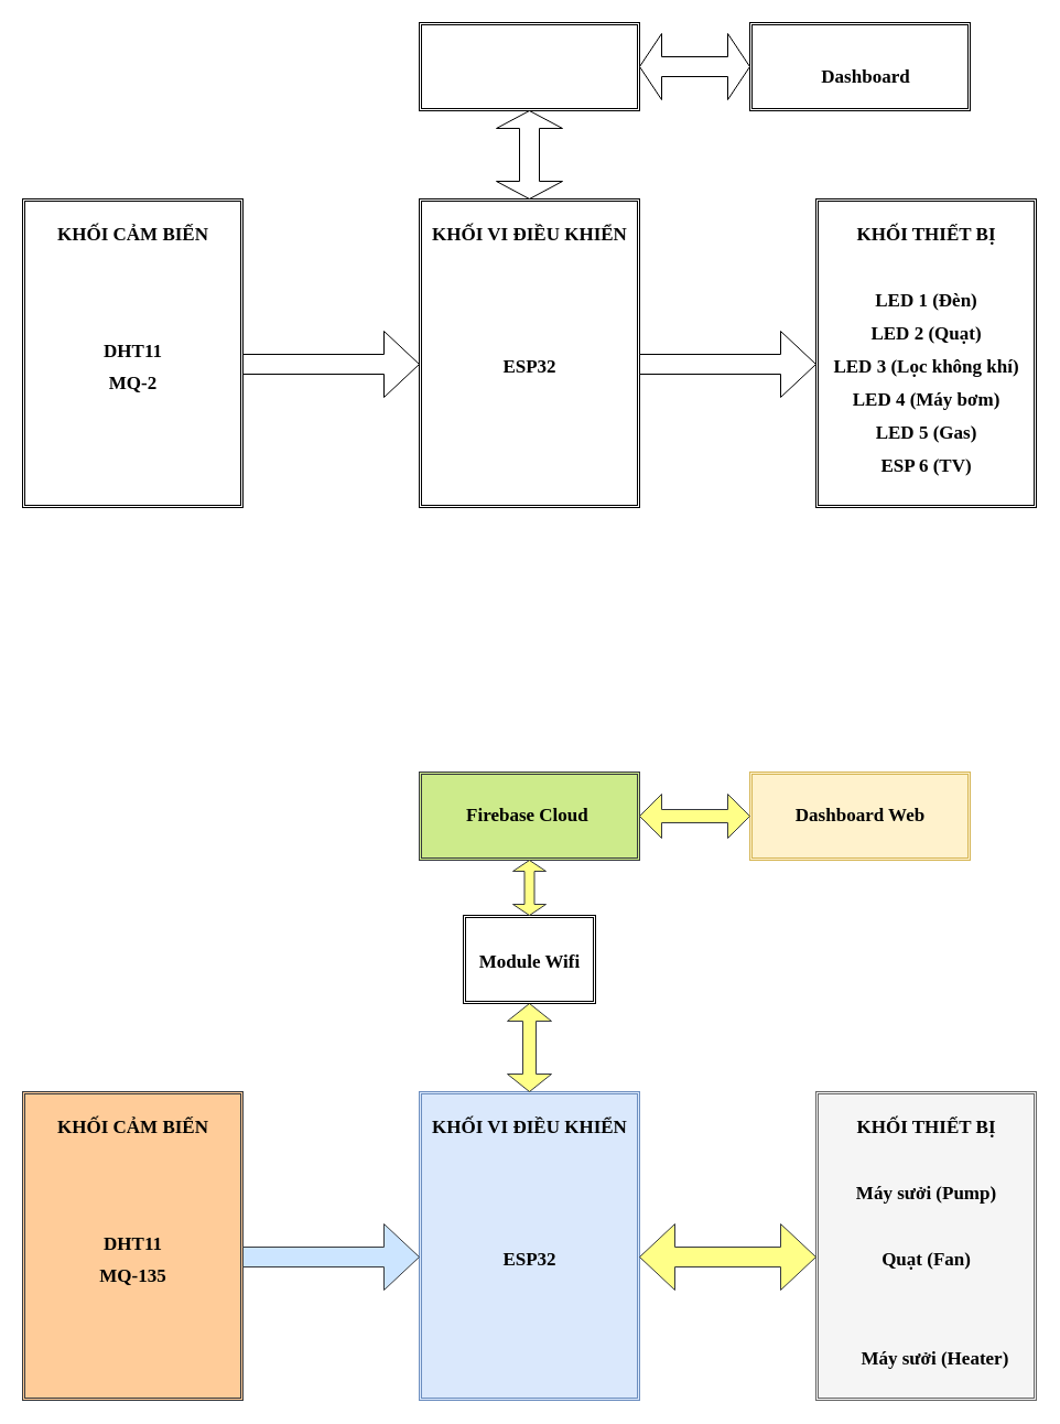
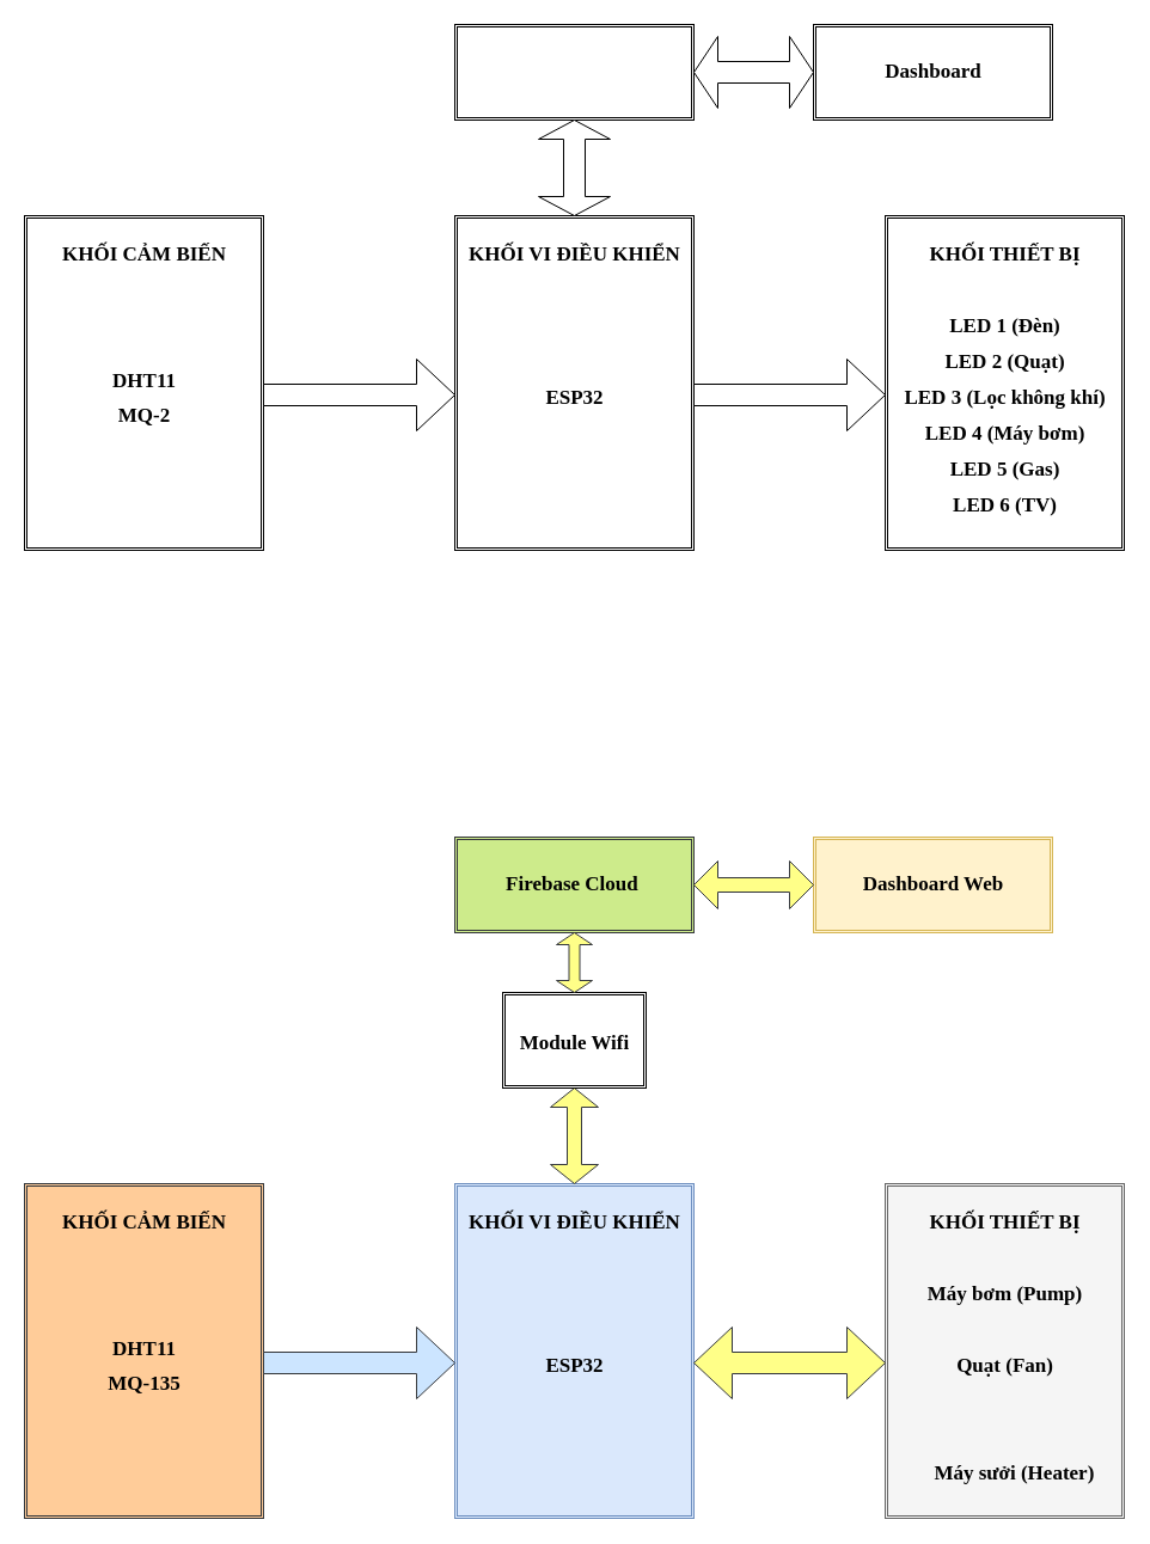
  <mxCell id="0" />
  <mxCell id="1" parent="0" />
  <mxCell id="2" value="&lt;div style=&quot;font-size: 16px;&quot;&gt;&lt;br&gt;&lt;/div&gt;" style="shape=ext;double=1;rounded=0;whiteSpace=wrap;html=1;" parent="1" vertex="1"><mxGeometry x="380" y="180" width="200" height="280" as="geometry" /></mxCell>
  <mxCell id="3" value="" style="shape=ext;double=1;rounded=0;whiteSpace=wrap;html=1;" parent="1" vertex="1"><mxGeometry x="20" y="180" width="200" height="280" as="geometry" /></mxCell>
  <mxCell id="4" value="&lt;font style=&quot;font-size: 17px;&quot; face=&quot;Times New Roman&quot;&gt;KHỐI CẢM BIẾN&lt;/font&gt;" style="text;strokeColor=none;fillColor=none;html=1;fontSize=24;fontStyle=1;verticalAlign=middle;align=center;" parent="1" vertex="1"><mxGeometry x="45" y="190" width="150" height="40" as="geometry" /></mxCell>
  <mxCell id="5" value="&lt;font style=&quot;font-size: 17px;&quot; face=&quot;Times New Roman&quot;&gt;KHỐI VI ĐIỀU KHIỂN&lt;/font&gt;" style="text;strokeColor=none;fillColor=none;html=1;fontSize=24;fontStyle=1;verticalAlign=middle;align=center;" parent="1" vertex="1"><mxGeometry x="392.5" y="190" width="175" height="40" as="geometry" /></mxCell>
  <mxCell id="6" value="&lt;font style=&quot;font-size: 17px;&quot; face=&quot;Times New Roman&quot;&gt;DHT11&lt;/font&gt;&lt;div&gt;&lt;font style=&quot;font-size: 17px;&quot; face=&quot;Times New Roman&quot;&gt;MQ-2&lt;/font&gt;&lt;/div&gt;" style="text;strokeColor=none;fillColor=none;html=1;fontSize=24;fontStyle=1;verticalAlign=middle;align=center;" parent="1" vertex="1"><mxGeometry x="45" y="300" width="150" height="60" as="geometry" /></mxCell>
  <mxCell id="7" value="&lt;font face=&quot;Times New Roman&quot;&gt;&lt;span style=&quot;font-size: 17px;&quot;&gt;ESP32&lt;/span&gt;&lt;/font&gt;" style="text;strokeColor=none;fillColor=none;html=1;fontSize=24;fontStyle=1;verticalAlign=middle;align=center;" parent="1" vertex="1"><mxGeometry x="405" y="300" width="150" height="60" as="geometry" /></mxCell>
  <mxCell id="8" value="" style="shape=singleArrow;whiteSpace=wrap;html=1;" parent="1" vertex="1"><mxGeometry x="220" y="300" width="160" height="60" as="geometry" /></mxCell>
  <mxCell id="9" value="" style="shape=ext;double=1;rounded=0;whiteSpace=wrap;html=1;" parent="1" vertex="1"><mxGeometry x="380" y="20" width="200" height="80" as="geometry" /></mxCell>
  <mxCell id="10" value="" style="shape=doubleArrow;whiteSpace=wrap;html=1;direction=south;" parent="1" vertex="1"><mxGeometry x="450" y="100" width="60" height="80" as="geometry" /></mxCell>
  <mxCell id="11" value="" style="shape=ext;double=1;rounded=0;whiteSpace=wrap;html=1;" parent="1" vertex="1"><mxGeometry x="680" y="20" width="200" height="80" as="geometry" /></mxCell>
- <mxCell id="12" value="&lt;div style=&quot;font-size: 17px;&quot;&gt;&lt;font face=&quot;Times New Roman&quot;&gt;Dashboard&lt;/font&gt;&lt;/div&gt;" style="text;strokeColor=none;fillColor=none;html=1;fontSize=24;fontStyle=1;verticalAlign=middle;align=center;" parent="1" vertex="1"><mxGeometry x="715" y="50" width="140" height="40" as="geometry" /></mxCell>
+ <mxCell id="12" value="&lt;div style=&quot;font-size: 17px;&quot;&gt;&lt;font face=&quot;Times New Roman&quot;&gt;Dashboard&lt;/font&gt;&lt;/div&gt;" style="text;strokeColor=none;fillColor=none;html=1;fontSize=24;fontStyle=1;verticalAlign=middle;align=center;" parent="1" vertex="1"><mxGeometry x="710" y="40" width="140" height="40" as="geometry" /></mxCell>
  <mxCell id="13" value="&lt;div style=&quot;font-size: 16px;&quot;&gt;&lt;br&gt;&lt;/div&gt;" style="shape=ext;double=1;rounded=0;whiteSpace=wrap;html=1;" parent="1" vertex="1"><mxGeometry x="740" y="180" width="200" height="280" as="geometry" /></mxCell>
  <mxCell id="14" value="&lt;font style=&quot;font-size: 17px;&quot; face=&quot;Times New Roman&quot;&gt;KHỐI THIẾT BỊ&lt;/font&gt;" style="text;strokeColor=none;fillColor=none;html=1;fontSize=24;fontStyle=1;verticalAlign=middle;align=center;" parent="1" vertex="1"><mxGeometry x="752.5" y="190" width="175" height="40" as="geometry" /></mxCell>
  <mxCell id="15" value="&lt;div&gt;&lt;font style=&quot;font-size: 17px;&quot; face=&quot;Times New Roman&quot;&gt;LED 1 (Đèn)&lt;/font&gt;&lt;/div&gt;" style="text;strokeColor=none;fillColor=none;html=1;fontSize=24;fontStyle=1;verticalAlign=middle;align=center;" parent="1" vertex="1"><mxGeometry x="765" y="240" width="150" height="60" as="geometry" /></mxCell>
  <mxCell id="16" value="" style="shape=singleArrow;whiteSpace=wrap;html=1;" parent="1" vertex="1"><mxGeometry x="580" y="300" width="160" height="60" as="geometry" /></mxCell>
  <mxCell id="17" value="" style="shape=doubleArrow;whiteSpace=wrap;html=1;" parent="1" vertex="1"><mxGeometry x="580" y="30" width="100" height="60" as="geometry" /></mxCell>
  <mxCell id="18" value="&lt;div&gt;&lt;font style=&quot;font-size: 17px;&quot; face=&quot;Times New Roman&quot;&gt;LED 2 (Quạt)&lt;/font&gt;&lt;/div&gt;" style="text;strokeColor=none;fillColor=none;html=1;fontSize=24;fontStyle=1;verticalAlign=middle;align=center;" parent="1" vertex="1"><mxGeometry x="765" y="270" width="150" height="60" as="geometry" /></mxCell>
  <mxCell id="19" value="&lt;div&gt;&lt;font style=&quot;font-size: 17px;&quot; face=&quot;Times New Roman&quot;&gt;LED 3 (Lọc không khí)&lt;/font&gt;&lt;/div&gt;" style="text;strokeColor=none;fillColor=none;html=1;fontSize=24;fontStyle=1;verticalAlign=middle;align=center;" parent="1" vertex="1"><mxGeometry x="765" y="300" width="150" height="60" as="geometry" /></mxCell>
  <mxCell id="20" value="&lt;div&gt;&lt;font style=&quot;font-size: 17px;&quot; face=&quot;Times New Roman&quot;&gt;LED 5 (Gas)&lt;/font&gt;&lt;/div&gt;" style="text;strokeColor=none;fillColor=none;html=1;fontSize=24;fontStyle=1;verticalAlign=middle;align=center;" parent="1" vertex="1"><mxGeometry x="765" y="360" width="150" height="60" as="geometry" /></mxCell>
  <mxCell id="21" value="&lt;div&gt;&lt;font style=&quot;font-size: 17px;&quot; face=&quot;Times New Roman&quot;&gt;LED 4 (Máy bơm)&lt;/font&gt;&lt;/div&gt;" style="text;strokeColor=none;fillColor=none;html=1;fontSize=24;fontStyle=1;verticalAlign=middle;align=center;" parent="1" vertex="1"><mxGeometry x="765" y="330" width="150" height="60" as="geometry" /></mxCell>
- <mxCell id="22" value="&lt;div&gt;&lt;font style=&quot;font-size: 17px;&quot; face=&quot;Times New Roman&quot;&gt;ESP 6 (TV)&lt;/font&gt;&lt;/div&gt;" style="text;strokeColor=none;fillColor=none;html=1;fontSize=24;fontStyle=1;verticalAlign=middle;align=center;" parent="1" vertex="1"><mxGeometry x="765" y="390" width="150" height="60" as="geometry" /></mxCell>
+ <mxCell id="22" value="&lt;div&gt;&lt;font style=&quot;font-size: 17px;&quot; face=&quot;Times New Roman&quot;&gt;LED 6 (TV)&lt;/font&gt;&lt;/div&gt;" style="text;strokeColor=none;fillColor=none;html=1;fontSize=24;fontStyle=1;verticalAlign=middle;align=center;" parent="1" vertex="1"><mxGeometry x="765" y="390" width="150" height="60" as="geometry" /></mxCell>
  <mxCell id="23" value="&lt;div style=&quot;font-size: 16px;&quot;&gt;&lt;br&gt;&lt;/div&gt;" style="shape=ext;double=1;rounded=0;whiteSpace=wrap;html=1;fillColor=#dae8fc;strokeColor=#6c8ebf;" parent="1" vertex="1"><mxGeometry x="380" y="990" width="200" height="280" as="geometry" /></mxCell>
  <mxCell id="24" value="" style="shape=ext;double=1;rounded=0;whiteSpace=wrap;html=1;fillColor=#ffcc99;strokeColor=#36393d;" parent="1" vertex="1"><mxGeometry x="20" y="990" width="200" height="280" as="geometry" /></mxCell>
  <mxCell id="25" value="&lt;font style=&quot;font-size: 17px;&quot; face=&quot;Times New Roman&quot;&gt;KHỐI CẢM BIẾN&lt;/font&gt;" style="text;strokeColor=none;fillColor=none;html=1;fontSize=24;fontStyle=1;verticalAlign=middle;align=center;" parent="1" vertex="1"><mxGeometry x="45" y="1000" width="150" height="40" as="geometry" /></mxCell>
  <mxCell id="26" value="&lt;font style=&quot;font-size: 17px;&quot; face=&quot;Times New Roman&quot;&gt;KHỐI VI ĐIỀU KHIỂN&lt;/font&gt;" style="text;strokeColor=none;fillColor=none;html=1;fontSize=24;fontStyle=1;verticalAlign=middle;align=center;" parent="1" vertex="1"><mxGeometry x="392.5" y="1000" width="175" height="40" as="geometry" /></mxCell>
  <mxCell id="27" value="&lt;font style=&quot;font-size: 17px;&quot; face=&quot;Times New Roman&quot;&gt;DHT11&lt;/font&gt;&lt;div&gt;&lt;font style=&quot;font-size: 17px;&quot; face=&quot;Times New Roman&quot;&gt;MQ-135&lt;/font&gt;&lt;/div&gt;" style="text;strokeColor=none;fillColor=none;html=1;fontSize=24;fontStyle=1;verticalAlign=middle;align=center;" parent="1" vertex="1"><mxGeometry x="45" y="1110" width="150" height="60" as="geometry" /></mxCell>
  <mxCell id="28" value="&lt;font face=&quot;Times New Roman&quot;&gt;&lt;span style=&quot;font-size: 17px;&quot;&gt;ESP32&lt;/span&gt;&lt;/font&gt;" style="text;strokeColor=none;fillColor=none;html=1;fontSize=24;fontStyle=1;verticalAlign=middle;align=center;" parent="1" vertex="1"><mxGeometry x="405" y="1110" width="150" height="60" as="geometry" /></mxCell>
  <mxCell id="29" value="" style="shape=singleArrow;whiteSpace=wrap;html=1;fillColor=#cce5ff;strokeColor=#36393d;" parent="1" vertex="1"><mxGeometry x="220" y="1110" width="160" height="60" as="geometry" /></mxCell>
  <mxCell id="30" value="" style="shape=ext;double=1;rounded=0;whiteSpace=wrap;html=1;fillColor=#cdeb8b;strokeColor=#36393d;" parent="1" vertex="1"><mxGeometry x="380" y="700" width="200" height="80" as="geometry" /></mxCell>
  <mxCell id="31" value="&lt;div style=&quot;font-size: 17px;&quot;&gt;&lt;font face=&quot;Times New Roman&quot;&gt;Firebase Cloud&amp;nbsp;&lt;/font&gt;&lt;/div&gt;" style="text;strokeColor=none;fillColor=none;html=1;fontSize=24;fontStyle=1;verticalAlign=middle;align=center;" parent="1" vertex="1"><mxGeometry x="410" y="720" width="140" height="40" as="geometry" /></mxCell>
  <mxCell id="32" value="" style="shape=doubleArrow;whiteSpace=wrap;html=1;direction=south;fillColor=#ffff88;strokeColor=#36393d;" parent="1" vertex="1"><mxGeometry x="460" y="910" width="40" height="80" as="geometry" /></mxCell>
  <mxCell id="33" value="" style="shape=ext;double=1;rounded=0;whiteSpace=wrap;html=1;fillColor=#fff2cc;strokeColor=#d6b656;" parent="1" vertex="1"><mxGeometry x="680" y="700" width="200" height="80" as="geometry" /></mxCell>
  <mxCell id="34" value="&lt;div style=&quot;font-size: 17px;&quot;&gt;&lt;font face=&quot;Times New Roman&quot;&gt;Dashboard Web&lt;/font&gt;&lt;/div&gt;" style="text;strokeColor=none;fillColor=none;html=1;fontSize=24;fontStyle=1;verticalAlign=middle;align=center;" parent="1" vertex="1"><mxGeometry x="710" y="720" width="140" height="40" as="geometry" /></mxCell>
  <mxCell id="35" value="&lt;div style=&quot;font-size: 16px;&quot;&gt;&lt;br&gt;&lt;/div&gt;" style="shape=ext;double=1;rounded=0;whiteSpace=wrap;html=1;fillColor=#f5f5f5;fontColor=#333333;strokeColor=#666666;" parent="1" vertex="1"><mxGeometry x="740" y="990" width="200" height="280" as="geometry" /></mxCell>
  <mxCell id="36" value="&lt;font style=&quot;font-size: 17px;&quot; face=&quot;Times New Roman&quot;&gt;KHỐI THIẾT BỊ&lt;/font&gt;" style="text;strokeColor=none;fillColor=none;html=1;fontSize=24;fontStyle=1;verticalAlign=middle;align=center;" parent="1" vertex="1"><mxGeometry x="752.5" y="1000" width="175" height="40" as="geometry" /></mxCell>
- <mxCell id="37" value="&lt;div&gt;&lt;font style=&quot;font-size: 17px;&quot; face=&quot;Times New Roman&quot;&gt;Máy sưởi (Pump)&lt;/font&gt;&lt;/div&gt;" style="text;strokeColor=none;fillColor=none;html=1;fontSize=24;fontStyle=1;verticalAlign=middle;align=center;" parent="1" vertex="1"><mxGeometry x="765" y="1050" width="150" height="60" as="geometry" /></mxCell>
+ <mxCell id="37" value="&lt;div&gt;&lt;font style=&quot;font-size: 17px;&quot; face=&quot;Times New Roman&quot;&gt;Máy bơm (Pump)&lt;/font&gt;&lt;/div&gt;" style="text;strokeColor=none;fillColor=none;html=1;fontSize=24;fontStyle=1;verticalAlign=middle;align=center;" parent="1" vertex="1"><mxGeometry x="765" y="1050" width="150" height="60" as="geometry" /></mxCell>
  <mxCell id="38" value="" style="shape=doubleArrow;whiteSpace=wrap;html=1;fillColor=#ffff88;strokeColor=#36393d;" parent="1" vertex="1"><mxGeometry x="580" y="720" width="100" height="40" as="geometry" /></mxCell>
  <mxCell id="39" value="&lt;div&gt;&lt;font style=&quot;font-size: 17px;&quot; face=&quot;Times New Roman&quot;&gt;Quạt (Fan)&lt;/font&gt;&lt;/div&gt;" style="text;strokeColor=none;fillColor=none;html=1;fontSize=24;fontStyle=1;verticalAlign=middle;align=center;" parent="1" vertex="1"><mxGeometry x="765" y="1110" width="150" height="60" as="geometry" /></mxCell>
  <mxCell id="40" value="&lt;div&gt;&lt;font style=&quot;font-size: 17px;&quot; face=&quot;Times New Roman&quot;&gt;Máy sưởi (Heater)&amp;nbsp;&lt;/font&gt;&lt;/div&gt;" style="text;strokeColor=none;fillColor=none;html=1;fontSize=24;fontStyle=1;verticalAlign=middle;align=center;" parent="1" vertex="1"><mxGeometry x="775" y="1200" width="150" height="60" as="geometry" /></mxCell>
  <mxCell id="41" value="" style="shape=doubleArrow;whiteSpace=wrap;html=1;fillColor=#ffff88;strokeColor=#36393d;" parent="1" vertex="1"><mxGeometry x="580" y="1110" width="160" height="60" as="geometry" /></mxCell>
  <mxCell id="42" value="" style="shape=ext;double=1;rounded=0;whiteSpace=wrap;html=1;" parent="1" vertex="1"><mxGeometry x="420" y="830" width="120" height="80" as="geometry" /></mxCell>
  <mxCell id="43" value="&lt;font style=&quot;font-size: 17px;&quot; face=&quot;Times New Roman&quot;&gt;Module Wifi&lt;/font&gt;" style="text;strokeColor=none;fillColor=none;html=1;fontSize=24;fontStyle=1;verticalAlign=middle;align=center;" parent="1" vertex="1"><mxGeometry x="430" y="850" width="100" height="40" as="geometry" /></mxCell>
  <mxCell id="44" value="" style="shape=doubleArrow;whiteSpace=wrap;html=1;direction=south;fillColor=#ffff88;strokeColor=#36393d;" parent="1" vertex="1"><mxGeometry x="465" y="780" width="30" height="50" as="geometry" /></mxCell>
